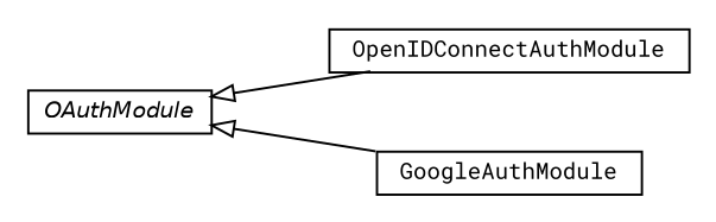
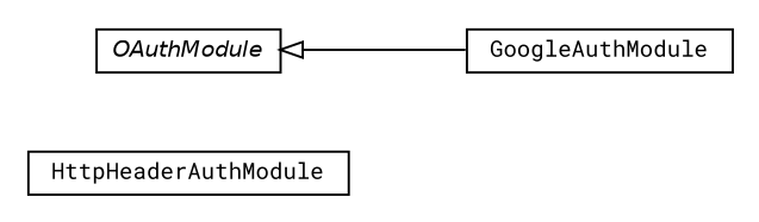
  digraph {
    nodesep=0.25
    ranksep=0.5
    rankdir=LR
    fontname="Roboto Mono"
    node [fontcolor=black fontname="Roboto Mono" fontsize=10.0 shape=plaintext]
    edge [arrowtail=empty dir=back fontname="Roboto Mono" fontsize=10 headport=p labelfontname=Helvetica labelfontsize=10 tailport=p]
+   n1 [label=<<table title="net.trajano.auth.HttpHeaderAuthModule" border="0" cellborder="1" cellspacing="0" cellpadding="2" port="p" href="./HttpHeaderAuthModule.html"> 		<tr><td><table border="0" cellspacing="0" cellpadding="1"> <tr><td align="center" balign="center"> HttpHeaderAuthModule </td></tr> 		</table></td></tr> 		</table>>]
    n2 [label=<<table title="net.trajano.auth.OAuthModule" border="0" cellborder="1" cellspacing="0" cellpadding="2" port="p" href="./OAuthModule.html"> 		<tr><td><table border="0" cellspacing="0" cellpadding="1"> <tr><td align="center" balign="center"><font face="Helvetica-Oblique"> OAuthModule </font></td></tr> 		</table></td></tr> 		</table>>]
-   n3 [label=<<table title="net.trajano.auth.OpenIDConnectAuthModule" border="0" cellborder="1" cellspacing="0" cellpadding="2" port="p" href="./OpenIDConnectAuthModule.html"> 		<tr><td><table border="0" cellspacing="0" cellpadding="1"> <tr><td align="center" balign="center"> OpenIDConnectAuthModule </td></tr> 		</table></td></tr> 		</table>>]
    n4 [label=<<table title="net.trajano.auth.GoogleAuthModule" border="0" cellborder="1" cellspacing="0" cellpadding="2" port="p" href="./GoogleAuthModule.html"> 		<tr><td><table border="0" cellspacing="0" cellpadding="1"> <tr><td align="center" balign="center"> GoogleAuthModule </td></tr> 		</table></td></tr> 		</table>>]
-   n2 -> n3
    n2 -> n4
  }
